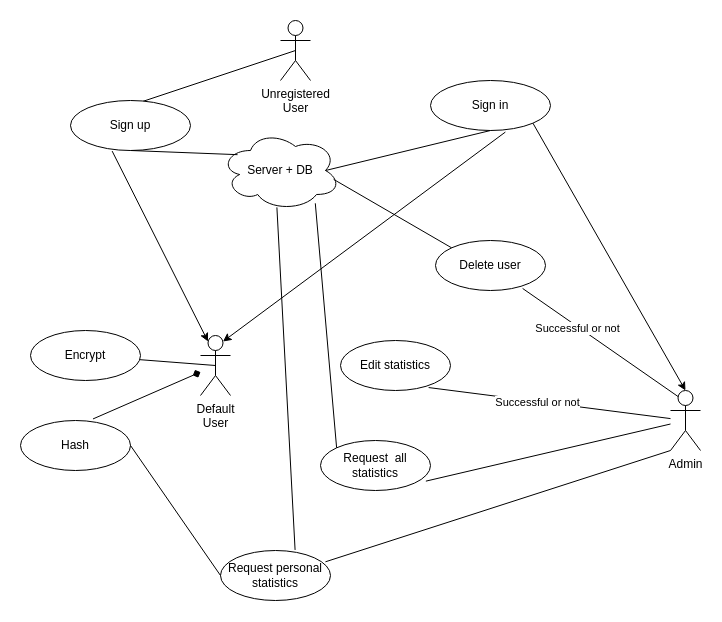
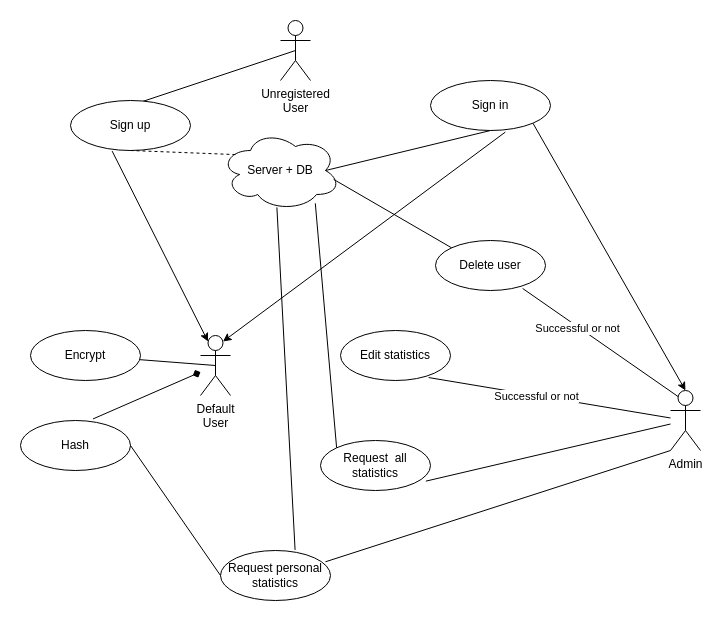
  <mxCell id="0" />
  <mxCell id="1" parent="0" />
  <mxCell id="2" value="Unregistered&lt;br&gt;User" style="shape=umlActor;verticalLabelPosition=bottom;verticalAlign=top;html=1;outlineConnect=0;" vertex="1" parent="1"><mxGeometry x="280" y="20" width="30" height="60" as="geometry" /></mxCell>
  <mxCell id="3" value="Sign in" style="ellipse;whiteSpace=wrap;html=1;" vertex="1" parent="1"><mxGeometry x="430" y="80" width="120" height="50" as="geometry" /></mxCell>
  <mxCell id="4" value="" style="endArrow=none;html=1;rounded=0;exitX=0.5;exitY=0.5;exitDx=0;exitDy=0;exitPerimeter=0;entryX=0;entryY=0.5;entryDx=0;entryDy=0;" edge="1" parent="1" source="2" target="5"><mxGeometry width="50" height="50" relative="1" as="geometry"><mxPoint x="180" y="290" as="sourcePoint" /><mxPoint x="170" y="200" as="targetPoint" /></mxGeometry></mxCell>
  <mxCell id="5" value="Sign up" style="ellipse;whiteSpace=wrap;html=1;" vertex="1" parent="1"><mxGeometry x="70" y="100" width="120" height="50" as="geometry" /></mxCell>
  <mxCell id="6" value="Server + DB" style="ellipse;shape=cloud;whiteSpace=wrap;html=1;" vertex="1" parent="1"><mxGeometry x="220" y="130" width="120" height="80" as="geometry" /></mxCell>
- <mxCell id="7" value="" style="endArrow=none;html=1;rounded=0;exitX=0.5;exitY=1;exitDx=0;exitDy=0;entryX=0.142;entryY=0.302;entryDx=0;entryDy=0;entryPerimeter=0;" edge="1" parent="1" source="5" target="6"><mxGeometry width="50" height="50" relative="1" as="geometry"><mxPoint x="400" y="160" as="sourcePoint" /><mxPoint x="450" y="110" as="targetPoint" /></mxGeometry></mxCell>
+ <mxCell id="7" value="" style="endArrow=none;html=1;rounded=0;exitX=0.5;exitY=1;exitDx=0;exitDy=0;entryX=0.142;entryY=0.302;entryDx=0;entryDy=0;entryPerimeter=0;dashed=1;" edge="1" parent="1" source="5" target="6"><mxGeometry width="50" height="50" relative="1" as="geometry"><mxPoint x="400" y="160" as="sourcePoint" /><mxPoint x="450" y="110" as="targetPoint" /></mxGeometry></mxCell>
  <mxCell id="8" value="" style="endArrow=none;html=1;rounded=0;exitX=0.5;exitY=1;exitDx=0;exitDy=0;entryX=0.875;entryY=0.5;entryDx=0;entryDy=0;entryPerimeter=0;" edge="1" parent="1" source="3" target="6"><mxGeometry width="50" height="50" relative="1" as="geometry"><mxPoint x="430" y="240" as="sourcePoint" /><mxPoint x="480" y="190" as="targetPoint" /></mxGeometry></mxCell>
  <mxCell id="9" value="" style="endArrow=classic;html=1;rounded=0;exitX=0.347;exitY=1.011;exitDx=0;exitDy=0;exitPerimeter=0;entryX=0.25;entryY=0.1;entryDx=0;entryDy=0;entryPerimeter=0;" edge="1" parent="1" source="5" target="11"><mxGeometry width="50" height="50" relative="1" as="geometry"><mxPoint x="200" y="320" as="sourcePoint" /><mxPoint x="270" y="300" as="targetPoint" /></mxGeometry></mxCell>
  <mxCell id="10" value="" style="endArrow=classic;html=1;rounded=0;exitX=0.624;exitY=1.031;exitDx=0;exitDy=0;exitPerimeter=0;entryX=0.75;entryY=0.1;entryDx=0;entryDy=0;entryPerimeter=0;" edge="1" parent="1" source="3" target="11"><mxGeometry width="50" height="50" relative="1" as="geometry"><mxPoint x="380" y="310" as="sourcePoint" /><mxPoint x="330" y="300" as="targetPoint" /></mxGeometry></mxCell>
  <mxCell id="11" value="Default&lt;br&gt;User" style="shape=umlActor;verticalLabelPosition=bottom;verticalAlign=top;html=1;outlineConnect=0;" vertex="1" parent="1"><mxGeometry x="200" y="335" width="30" height="60" as="geometry" /></mxCell>
  <mxCell id="12" value="Admin" style="shape=umlActor;verticalLabelPosition=bottom;verticalAlign=top;html=1;outlineConnect=0;" vertex="1" parent="1"><mxGeometry x="670" y="390" width="30" height="60" as="geometry" /></mxCell>
  <mxCell id="13" value="" style="endArrow=classic;html=1;rounded=0;exitX=1;exitY=1;exitDx=0;exitDy=0;entryX=0.5;entryY=0;entryDx=0;entryDy=0;entryPerimeter=0;" edge="1" parent="1" source="3" target="12"><mxGeometry width="50" height="50" relative="1" as="geometry"><mxPoint x="550" y="260" as="sourcePoint" /><mxPoint x="600" y="210" as="targetPoint" /></mxGeometry></mxCell>
  <mxCell id="14" value="Encrypt" style="ellipse;whiteSpace=wrap;html=1;" vertex="1" parent="1"><mxGeometry x="30" y="330" width="110" height="50" as="geometry" /></mxCell>
  <mxCell id="15" value="Hash" style="ellipse;whiteSpace=wrap;html=1;" vertex="1" parent="1"><mxGeometry x="20" y="420" width="110" height="50" as="geometry" /></mxCell>
  <mxCell id="16" value="" style="endArrow=none;html=1;rounded=0;entryX=0.5;entryY=0.5;entryDx=0;entryDy=0;entryPerimeter=0;" edge="1" parent="1" source="14" target="11"><mxGeometry width="50" height="50" relative="1" as="geometry"><mxPoint x="60" y="450" as="sourcePoint" /><mxPoint x="110" y="400" as="targetPoint" /></mxGeometry></mxCell>
  <mxCell id="17" value="" style="endArrow=diamond;html=1;rounded=0;exitX=0.659;exitY=-0.031;exitDx=0;exitDy=0;exitPerimeter=0;" edge="1" parent="1" source="15" target="11"><mxGeometry width="50" height="50" relative="1" as="geometry"><mxPoint x="280" y="460" as="sourcePoint" /><mxPoint x="170" y="360" as="targetPoint" /></mxGeometry></mxCell>
  <mxCell id="18" value="Request personal statistics" style="ellipse;whiteSpace=wrap;html=1;" vertex="1" parent="1"><mxGeometry x="220" y="550" width="110" height="50" as="geometry" /></mxCell>
  <mxCell id="19" value="" style="endArrow=none;html=1;rounded=0;exitX=1;exitY=0.5;exitDx=0;exitDy=0;entryX=0;entryY=0.5;entryDx=0;entryDy=0;" edge="1" parent="1" source="15" target="18"><mxGeometry width="50" height="50" relative="1" as="geometry"><mxPoint x="160" y="540" as="sourcePoint" /><mxPoint x="210" y="490" as="targetPoint" /></mxGeometry></mxCell>
  <mxCell id="20" value="" style="endArrow=none;html=1;rounded=0;exitX=0.678;exitY=-0.011;exitDx=0;exitDy=0;exitPerimeter=0;entryX=0.47;entryY=0.961;entryDx=0;entryDy=0;entryPerimeter=0;" edge="1" parent="1" source="18" target="6"><mxGeometry width="50" height="50" relative="1" as="geometry"><mxPoint x="320" y="420" as="sourcePoint" /><mxPoint x="370" y="370" as="targetPoint" /></mxGeometry></mxCell>
  <mxCell id="21" value="" style="endArrow=none;html=1;rounded=0;entryX=0;entryY=1;entryDx=0;entryDy=0;entryPerimeter=0;exitX=0.954;exitY=0.226;exitDx=0;exitDy=0;exitPerimeter=0;" edge="1" parent="1" source="18" target="12"><mxGeometry width="50" height="50" relative="1" as="geometry"><mxPoint x="430" y="420" as="sourcePoint" /><mxPoint x="480" y="370" as="targetPoint" /></mxGeometry></mxCell>
  <mxCell id="22" value="Request&amp;nbsp; all statistics" style="ellipse;whiteSpace=wrap;html=1;" vertex="1" parent="1"><mxGeometry x="320" y="440" width="110" height="50" as="geometry" /></mxCell>
  <mxCell id="23" value="" style="endArrow=none;html=1;rounded=0;exitX=0.958;exitY=0.813;exitDx=0;exitDy=0;exitPerimeter=0;" edge="1" parent="1" source="22" target="12"><mxGeometry width="50" height="50" relative="1" as="geometry"><mxPoint x="460" y="410" as="sourcePoint" /><mxPoint x="510" y="360" as="targetPoint" /></mxGeometry></mxCell>
  <mxCell id="24" value="" style="endArrow=none;html=1;rounded=0;exitX=0;exitY=0;exitDx=0;exitDy=0;entryX=0.79;entryY=0.91;entryDx=0;entryDy=0;entryPerimeter=0;" edge="1" parent="1" source="22" target="6"><mxGeometry width="50" height="50" relative="1" as="geometry"><mxPoint x="320" y="330" as="sourcePoint" /><mxPoint x="370" y="280" as="targetPoint" /></mxGeometry></mxCell>
- <mxCell id="25" value="Edit statistics" style="ellipse;whiteSpace=wrap;html=1;" vertex="1" parent="1"><mxGeometry x="340" y="340" width="110" height="50" as="geometry" /></mxCell>
+ <mxCell id="25" value="Edit statistics" style="ellipse;whiteSpace=wrap;html=1;" vertex="1" parent="1"><mxGeometry x="340" y="330" width="110" height="50" as="geometry" /></mxCell>
  <mxCell id="26" value="" style="endArrow=none;html=1;rounded=0;entryX=0.801;entryY=0.941;entryDx=0;entryDy=0;entryPerimeter=0;" edge="1" parent="1" source="12" target="25"><mxGeometry width="50" height="50" relative="1" as="geometry"><mxPoint x="520" y="330" as="sourcePoint" /><mxPoint x="570" y="280" as="targetPoint" /></mxGeometry></mxCell>
  <mxCell id="27" value="Successful or not" style="edgeLabel;html=1;align=center;verticalAlign=middle;resizable=0;points=[];" vertex="1" connectable="0" parent="26"><mxGeometry x="0.103" relative="1" as="geometry"><mxPoint x="-1" as="offset" /></mxGeometry></mxCell>
  <mxCell id="28" value="Delete user" style="ellipse;whiteSpace=wrap;html=1;" vertex="1" parent="1"><mxGeometry x="435" y="240" width="110" height="50" as="geometry" /></mxCell>
  <mxCell id="29" value="" style="endArrow=none;html=1;rounded=0;exitX=0.25;exitY=0.1;exitDx=0;exitDy=0;exitPerimeter=0;entryX=0.792;entryY=0.959;entryDx=0;entryDy=0;entryPerimeter=0;" edge="1" parent="1" source="12" target="28"><mxGeometry width="50" height="50" relative="1" as="geometry"><mxPoint x="420" y="300" as="sourcePoint" /><mxPoint x="470" y="250" as="targetPoint" /></mxGeometry></mxCell>
  <mxCell id="30" value="Successful or not" style="edgeLabel;html=1;align=center;verticalAlign=middle;resizable=0;points=[];" vertex="1" connectable="0" parent="29"><mxGeometry x="0.291" y="1" relative="1" as="geometry"><mxPoint as="offset" /></mxGeometry></mxCell>
  <mxCell id="31" value="" style="endArrow=none;html=1;rounded=0;entryX=0;entryY=0;entryDx=0;entryDy=0;exitX=0.943;exitY=0.611;exitDx=0;exitDy=0;exitPerimeter=0;" edge="1" parent="1" source="6" target="28"><mxGeometry width="50" height="50" relative="1" as="geometry"><mxPoint x="390" y="290" as="sourcePoint" /><mxPoint x="440" y="240" as="targetPoint" /></mxGeometry></mxCell>
